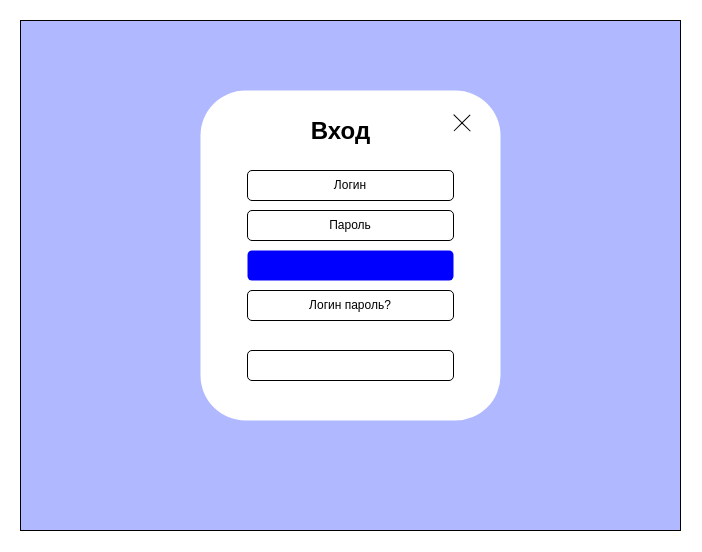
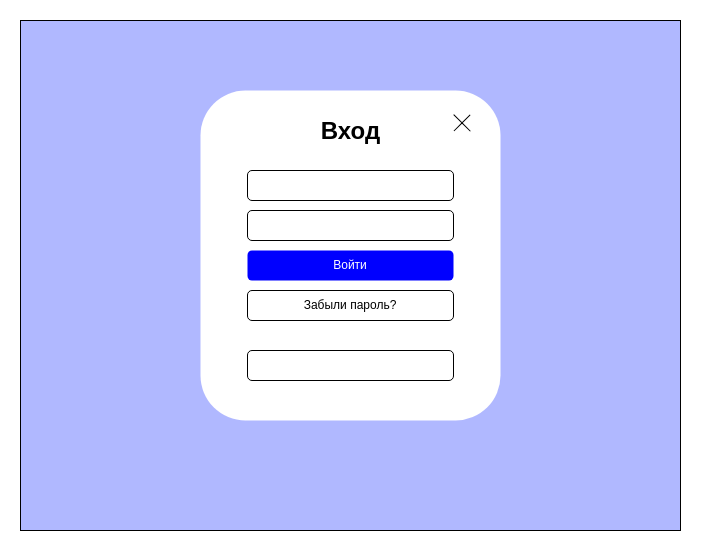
  <mxCell id="0" />
  <mxCell id="1" parent="0" />
  <mxCell id="2" value="" style="rounded=0;whiteSpace=wrap;html=1;fillColor=#B0B8FF;" parent="1" vertex="1"><mxGeometry x="20" y="20" width="660" height="510" as="geometry" /></mxCell>
  <mxCell id="3" value="" style="rounded=1;whiteSpace=wrap;html=1;strokeColor=none;" parent="1" vertex="1"><mxGeometry x="200" y="90" width="300" height="330" as="geometry" /></mxCell>
  <mxCell id="4" value="" style="shape=cross;whiteSpace=wrap;html=1;rotation=45;size=0;" parent="1" vertex="1"><mxGeometry x="449.73" y="110.92" width="23.6" height="22.93" as="geometry" /></mxCell>
- <mxCell id="5" value="Вход" style="text;strokeColor=none;fillColor=none;html=1;fontSize=24;fontStyle=1;verticalAlign=middle;align=center;" parent="1" vertex="1"><mxGeometry x="290" y="110.92" width="100" height="40" as="geometry" /></mxCell>
+ <mxCell id="5" value="Вход" style="text;strokeColor=none;fillColor=none;html=1;fontSize=24;fontStyle=1;verticalAlign=middle;align=center;" parent="1" vertex="1"><mxGeometry x="300" y="110.92" width="100" height="40" as="geometry" /></mxCell>
  <mxCell id="6" value="" style="rounded=1;whiteSpace=wrap;html=1;" parent="1" vertex="1"><mxGeometry x="247" y="170" width="206" height="30" as="geometry" /></mxCell>
- <mxCell id="7" value="Логин" style="text;html=1;strokeColor=none;fillColor=none;align=center;verticalAlign=middle;whiteSpace=wrap;rounded=0;" parent="1" vertex="1"><mxGeometry x="320" y="170" width="60" height="30" as="geometry" /></mxCell>
  <mxCell id="8" value="" style="rounded=1;whiteSpace=wrap;html=1;" parent="1" vertex="1"><mxGeometry x="247" y="210" width="206" height="30" as="geometry" /></mxCell>
- <mxCell id="9" value="Пароль" style="text;html=1;strokeColor=none;fillColor=none;align=center;verticalAlign=middle;whiteSpace=wrap;rounded=0;" parent="1" vertex="1"><mxGeometry x="320" y="210" width="60" height="30" as="geometry" /></mxCell>
  <mxCell id="10" value="" style="rounded=1;whiteSpace=wrap;html=1;fillColor=#0000FF;fontColor=#FFFFFF;strokeColor=none;" parent="1" vertex="1"><mxGeometry x="247" y="250" width="206" height="30" as="geometry" /></mxCell>
+ <mxCell id="11" value="Войти" style="text;html=1;strokeColor=none;fillColor=none;align=center;verticalAlign=middle;whiteSpace=wrap;rounded=0;fontColor=#FFFFFF;" parent="1" vertex="1"><mxGeometry x="320" y="250" width="60" height="30" as="geometry" /></mxCell>
  <mxCell id="12" value="" style="rounded=1;whiteSpace=wrap;html=1;" parent="1" vertex="1"><mxGeometry x="247" y="350" width="206" height="30" as="geometry" /></mxCell>
  <mxCell id="13" value="" style="rounded=1;whiteSpace=wrap;html=1;" vertex="1" parent="1"><mxGeometry x="247" y="290" width="206" height="30" as="geometry" /></mxCell>
- <mxCell id="14" value="Логин пароль?" style="text;html=1;strokeColor=none;fillColor=none;align=center;verticalAlign=middle;whiteSpace=wrap;rounded=0;" vertex="1" parent="1"><mxGeometry x="280" y="290" width="140" height="30" as="geometry" /></mxCell>
+ <mxCell id="14" value="Забыли пароль?" style="text;html=1;strokeColor=none;fillColor=none;align=center;verticalAlign=middle;whiteSpace=wrap;rounded=0;" vertex="1" parent="1"><mxGeometry x="280" y="290" width="140" height="30" as="geometry" /></mxCell>
